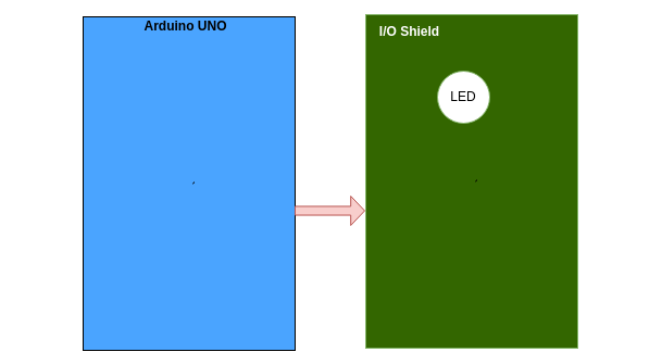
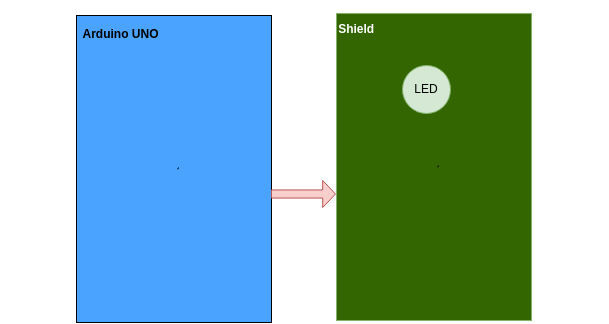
  <mxCell id="0" />
  <mxCell id="1" parent="0" />
  <mxCell id="2" value="`" style="rounded=0;whiteSpace=wrap;html=1;rotation=90;fillColor=#336600;strokeColor=#82b366;" vertex="1" parent="1"><mxGeometry x="280" y="69" width="307" height="195" as="geometry" /></mxCell>
  <mxCell id="3" value="`" style="rounded=0;whiteSpace=wrap;html=1;rotation=90;fillColor=#4AA4FF;" vertex="1" parent="1"><mxGeometry x="20" y="71" width="307" height="195" as="geometry" /></mxCell>
- <mxCell id="4" value="&lt;b&gt;Arduino UNO&lt;/b&gt;" style="text;html=1;resizable=0;autosize=1;align=center;verticalAlign=middle;points=[];fillColor=none;strokeColor=none;rounded=0;" vertex="1" parent="1"><mxGeometry x="127" y="15" width="86" height="18" as="geometry" /></mxCell>
- <mxCell id="5" value="LED" style="ellipse;whiteSpace=wrap;html=1;aspect=fixed;fillColor=#ffffff;strokeColor=#82b366;" vertex="1" parent="1"><mxGeometry x="402" y="65" width="48" height="48" as="geometry" /></mxCell>
- <mxCell id="6" value="&lt;b&gt;I/O Shield&lt;/b&gt;" style="text;html=1;resizable=0;autosize=1;align=center;verticalAlign=middle;points=[];fillColor=none;strokeColor=none;rounded=0;fontColor=#FFFFFF;" vertex="1" parent="1"><mxGeometry x="343" y="20" width="65" height="18" as="geometry" /></mxCell>
+ <mxCell id="4" value="&lt;b&gt;Arduino UNO&lt;/b&gt;" style="text;html=1;resizable=0;autosize=1;align=center;verticalAlign=middle;points=[];fillColor=none;strokeColor=none;rounded=0;" vertex="1" parent="1"><mxGeometry x="77" y="25" width="86" height="18" as="geometry" /></mxCell>
+ <mxCell id="5" value="LED" style="ellipse;whiteSpace=wrap;html=1;aspect=fixed;fillColor=#d5e8d4;strokeColor=#82b366;" vertex="1" parent="1"><mxGeometry x="402" y="65" width="48" height="48" as="geometry" /></mxCell>
+ <mxCell id="6" value="&lt;b&gt;I/O Shield&lt;/b&gt;" style="text;html=1;resizable=0;autosize=1;align=center;verticalAlign=middle;points=[];fillColor=none;strokeColor=none;rounded=0;fontColor=#FFFFFF;" vertex="1" parent="1"><mxGeometry x="313" y="20" width="65" height="18" as="geometry" /></mxCell>
  <mxCell id="7" value="" style="shape=singleArrow;whiteSpace=wrap;html=1;fillColor=#f8cecc;strokeColor=#b85450;" vertex="1" parent="1"><mxGeometry x="271" y="180" width="64" height="27" as="geometry" /></mxCell>
